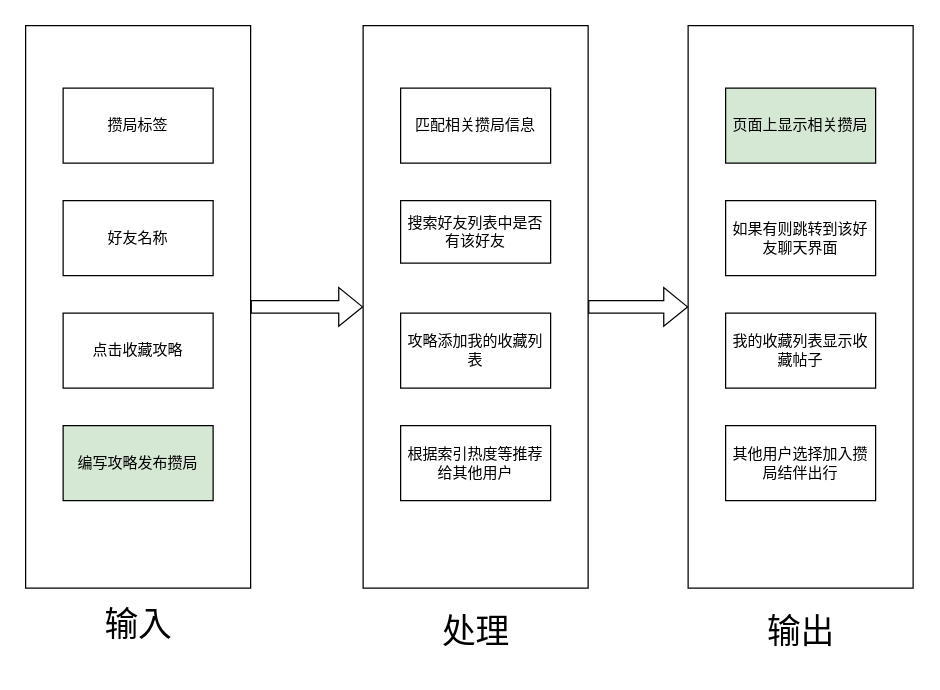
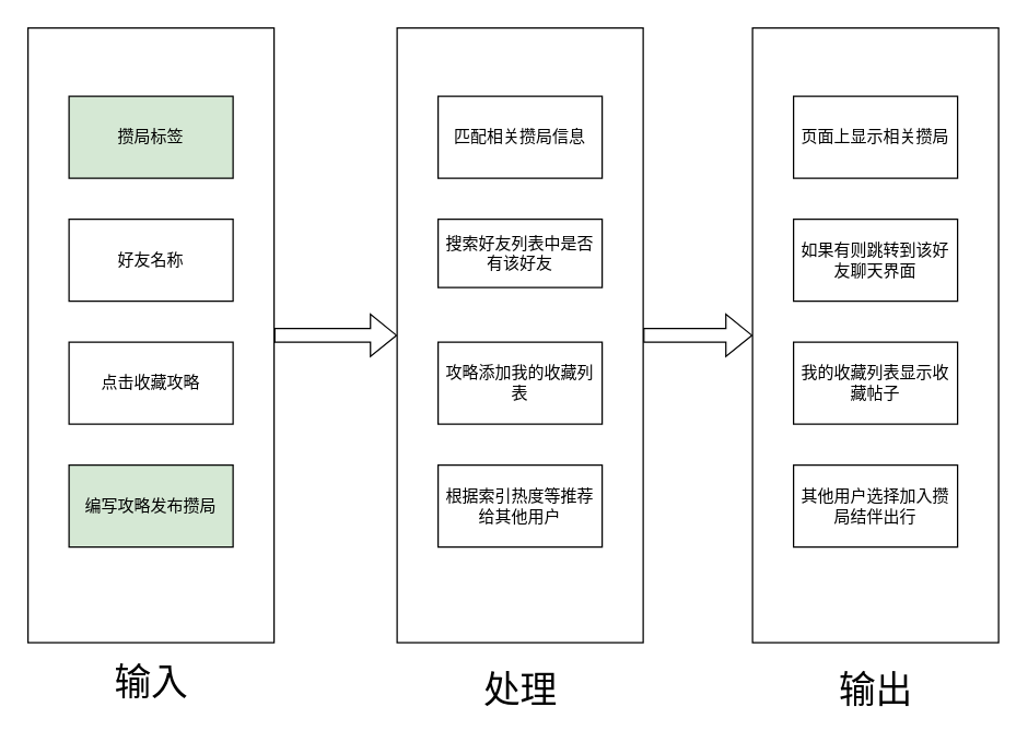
  <mxCell id="0" />
  <mxCell id="1" parent="0" />
  <mxCell id="2" style="edgeStyle=orthogonalEdgeStyle;rounded=0;orthogonalLoop=1;jettySize=auto;html=1;entryX=0;entryY=0.5;entryDx=0;entryDy=0;shape=flexArrow;" parent="1" source="3" target="5" edge="1"><mxGeometry relative="1" as="geometry" /></mxCell>
  <mxCell id="3" value="" style="rounded=0;whiteSpace=wrap;html=1;" parent="1" vertex="1"><mxGeometry x="20" y="20" width="180" height="450" as="geometry" /></mxCell>
  <mxCell id="4" style="edgeStyle=orthogonalEdgeStyle;rounded=0;orthogonalLoop=1;jettySize=auto;html=1;shape=flexArrow;" parent="1" source="5" target="6" edge="1"><mxGeometry relative="1" as="geometry" /></mxCell>
  <mxCell id="5" value="" style="rounded=0;whiteSpace=wrap;html=1;" parent="1" vertex="1"><mxGeometry x="290" y="20" width="180" height="450" as="geometry" /></mxCell>
  <mxCell id="6" value="" style="rounded=0;whiteSpace=wrap;html=1;" parent="1" vertex="1"><mxGeometry x="550" y="20" width="180" height="450" as="geometry" /></mxCell>
- <mxCell id="7" value="攒局标签" style="rounded=0;whiteSpace=wrap;html=1;" parent="1" vertex="1"><mxGeometry x="50" y="70" width="120" height="60" as="geometry" /></mxCell>
+ <mxCell id="7" value="攒局标签" style="rounded=0;whiteSpace=wrap;html=1;fillColor=#d5e8d4;" parent="1" vertex="1"><mxGeometry x="50" y="70" width="120" height="60" as="geometry" /></mxCell>
  <mxCell id="8" value="好友名称" style="rounded=0;whiteSpace=wrap;html=1;" parent="1" vertex="1"><mxGeometry x="50" y="160" width="120" height="60" as="geometry" /></mxCell>
  <mxCell id="9" value="点击收藏攻略" style="rounded=0;whiteSpace=wrap;html=1;" parent="1" vertex="1"><mxGeometry x="50" y="250" width="120" height="60" as="geometry" /></mxCell>
  <mxCell id="10" value="&lt;font style=&quot;font-size: 27px;&quot;&gt;输入&lt;/font&gt;" style="text;html=1;align=center;verticalAlign=middle;resizable=0;points=[];autosize=1;strokeColor=none;fillColor=none;" parent="1" vertex="1"><mxGeometry x="70" y="475" width="80" height="50" as="geometry" /></mxCell>
  <mxCell id="11" value="&lt;font style=&quot;font-size: 27px;&quot;&gt;处理&lt;/font&gt;" style="text;html=1;align=center;verticalAlign=middle;resizable=0;points=[];autosize=1;strokeColor=none;fillColor=none;" parent="1" vertex="1"><mxGeometry x="340" y="480" width="80" height="50" as="geometry" /></mxCell>
  <mxCell id="12" value="&lt;font style=&quot;font-size: 27px;&quot;&gt;输出&lt;/font&gt;" style="text;html=1;align=center;verticalAlign=middle;resizable=0;points=[];autosize=1;strokeColor=none;fillColor=none;" parent="1" vertex="1"><mxGeometry x="600" y="480" width="80" height="50" as="geometry" /></mxCell>
  <mxCell id="13" value="编写攻略发布攒局" style="rounded=0;whiteSpace=wrap;html=1;fillColor=#d5e8d4;" parent="1" vertex="1"><mxGeometry x="50" y="340" width="120" height="60" as="geometry" /></mxCell>
  <mxCell id="14" value="匹配相关攒局信息" style="rounded=0;whiteSpace=wrap;html=1;" parent="1" vertex="1"><mxGeometry x="320" y="70" width="120" height="60" as="geometry" /></mxCell>
  <mxCell id="15" value="搜索好友列表中是否有该好友" style="rounded=0;whiteSpace=wrap;html=1;" parent="1" vertex="1"><mxGeometry x="320" y="160" width="120" height="50" as="geometry" /></mxCell>
  <mxCell id="16" value="攻略添加我的收藏列表" style="rounded=0;whiteSpace=wrap;html=1;" parent="1" vertex="1"><mxGeometry x="320" y="250" width="120" height="60" as="geometry" /></mxCell>
  <mxCell id="17" value="根据索引热度等推荐给其他用户" style="rounded=0;whiteSpace=wrap;html=1;" parent="1" vertex="1"><mxGeometry x="320" y="340" width="120" height="60" as="geometry" /></mxCell>
- <mxCell id="18" value="页面上显示相关攒局" style="rounded=0;whiteSpace=wrap;html=1;fillColor=#d5e8d4;" parent="1" vertex="1"><mxGeometry x="580" y="70" width="120" height="60" as="geometry" /></mxCell>
+ <mxCell id="18" value="页面上显示相关攒局" style="rounded=0;whiteSpace=wrap;html=1;" parent="1" vertex="1"><mxGeometry x="580" y="70" width="120" height="60" as="geometry" /></mxCell>
  <mxCell id="19" value="如果有则跳转到该好友聊天界面" style="rounded=0;whiteSpace=wrap;html=1;" parent="1" vertex="1"><mxGeometry x="580" y="160" width="120" height="60" as="geometry" /></mxCell>
  <mxCell id="20" value="我的收藏列表显示收藏帖子" style="rounded=0;whiteSpace=wrap;html=1;" parent="1" vertex="1"><mxGeometry x="580" y="250" width="120" height="60" as="geometry" /></mxCell>
  <mxCell id="21" value="其他用户选择加入攒局结伴出行" style="rounded=0;whiteSpace=wrap;html=1;" parent="1" vertex="1"><mxGeometry x="580" y="340" width="120" height="60" as="geometry" /></mxCell>
